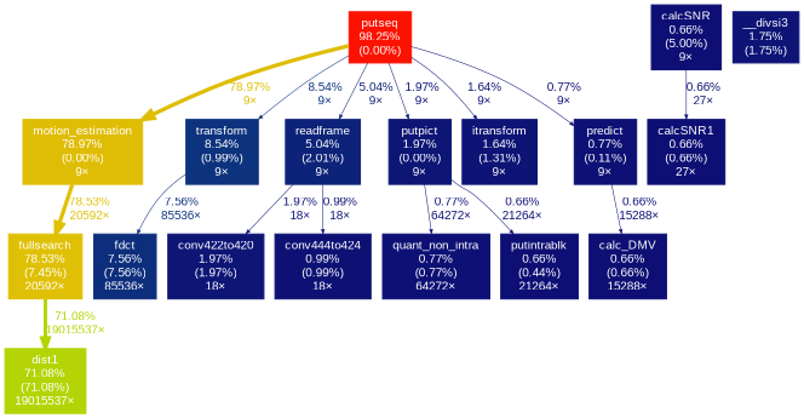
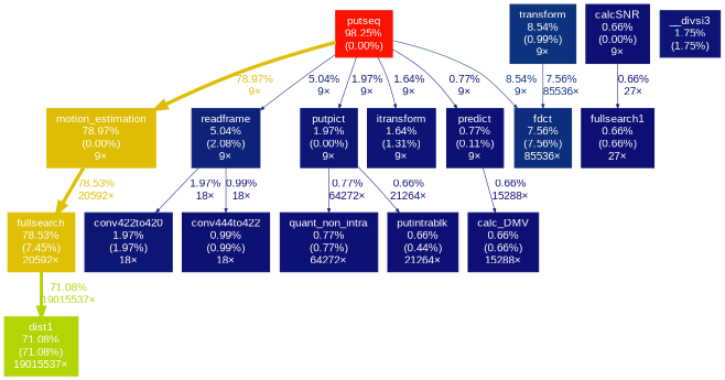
  digraph {
    fontname=Arial
    nodesep=0.125
    ranksep=0.25
    node [color="#0d0f74" fontcolor="#ffffff" fontname=Arial fontsize=10.00 shape=box style=filled]
    edge [arrowsize=0.35 color="#0d0f74" fontcolor="#0d0f74" fontname=Arial fontsize=10.00 labeldistance=0.50 penwidth=0.50]
    n1 [color="#fc1200" height=0 label="putseq\n98.25%\n(0.00%)" width=0]
    n2 [color="#dfbd05" height=0 label="motion_estimation\n78.97%\n(0.00%)\n9×" width=0]
    n3 [color="#0d337e" height=0 label="transform\n8.54%\n(0.99%)\n9×" width=0]
-   n4 [color="#0d2379" height=0 label="readframe\n5.04%\n(2.01%)\n9×" width=0]
+   n4 [color="#0d2379" height=0 label="readframe\n5.04%\n(2.08%)\n9×" width=0]
    n5 [color="#0d1575" height=0 label="putpict\n1.97%\n(0.00%)\n9×" width=0]
    n6 [color="#0d1475" height=0 label="itransform\n1.64%\n(1.31%)\n9×" width=0]
    n7 [color="#0d1074" height=0 label="predict\n0.77%\n(0.11%)\n9×" width=0]
    n8 [color="#dfc005" height=0 label="fullsearch\n78.53%\n(7.45%)\n20592×" width=0]
    n9 [color="#0d2e7c" height=0 label="fdct\n7.56%\n(7.56%)\n85536×" width=0]
    n10 [color="#0d1575" height=0 label="conv422to420\n1.97%\n(1.97%)\n18×" width=0]
-   n11 [color="#0d1174" height=0 label="conv444to424\n0.99%\n(0.99%)\n18×" width=0]
+   n11 [color="#0d1174" height=0 label="conv444to422\n0.99%\n(0.99%)\n18×" width=0]
    n12 [color="#0d1074" height=0 label="quant_non_intra\n0.77%\n(0.77%)\n64272×" width=0]
    n13 [height=0 label="putintrablk\n0.66%\n(0.44%)\n21264×" width=0]
    n14 [height=0 label="calc_DMV\n0.66%\n(0.66%)\n15288×" width=0]
-   n15 [height=0 label="calcSNR\n0.66%\n(5.00%)\n9×" width=0]
-   n16 [height=0 label="calcSNR1\n0.66%\n(0.66%)\n27×" width=0]
+   n15 [height=0 label="calcSNR\n0.66%\n(0.00%)\n9×" width=0]
+   n16 [height=0 label="fullsearch1\n0.66%\n(0.66%)\n27×" width=0]
    n17 [color="#b4d406" height=0 label="dist1\n71.08%\n(71.08%)\n19015537×" width=0]
    n18 [color="#0d1475" height=0 label="__divsi3\n1.75%\n(1.75%)" width=0]
    n1 -> n2 [arrowsize=0.89 color="#dfbd05" fontcolor="#dfbd05" label="78.97%\n9×" labeldistance=3.16 penwidth=3.16]
-   n1 -> n3 [color="#0d337e" fontcolor="#0d337e" label="8.54%\n9×"]
+   n1 -> n9 [color="#0d337e" fontcolor="#0d337e" label="8.54%\n9×"]
    n1 -> n4 [color="#0d2379" fontcolor="#0d2379" label="5.04%\n9×"]
    n1 -> n5 [color="#0d1575" fontcolor="#0d1575" label="1.97%\n9×"]
    n1 -> n6 [color="#0d1475" fontcolor="#0d1475" label="1.64%\n9×"]
    n1 -> n7 [color="#0d1074" fontcolor="#0d1074" label="0.77%\n9×"]
    n2 -> n8 [arrowsize=0.89 color="#dfc005" fontcolor="#dfc005" label="78.53%\n20592×" labeldistance=3.14 penwidth=3.14]
    n3 -> n9 [color="#0d2e7c" fontcolor="#0d2e7c" label="7.56%\n85536×"]
    n4 -> n10 [color="#0d1575" fontcolor="#0d1575" label="1.97%\n18×"]
    n4 -> n11 [color="#0d1174" fontcolor="#0d1174" label="0.99%\n18×"]
    n5 -> n12 [color="#0d1074" fontcolor="#0d1074" label="0.77%\n64272×"]
    n5 -> n13 [label="0.66%\n21264×"]
    n7 -> n14 [label="0.66%\n15288×"]
    n8 -> n17 [arrowsize=0.84 color="#b4d406" fontcolor="#b4d406" label="71.08%\n19015537×" labeldistance=2.84 penwidth=2.84]
    n15 -> n16 [label="0.66%\n27×"]
  }
